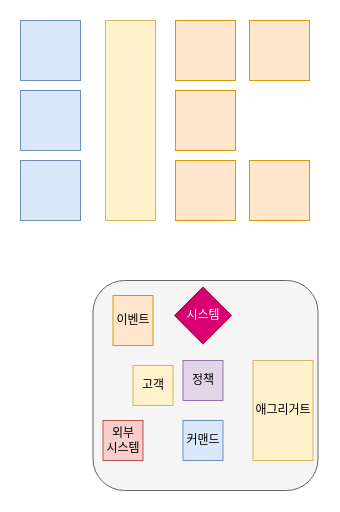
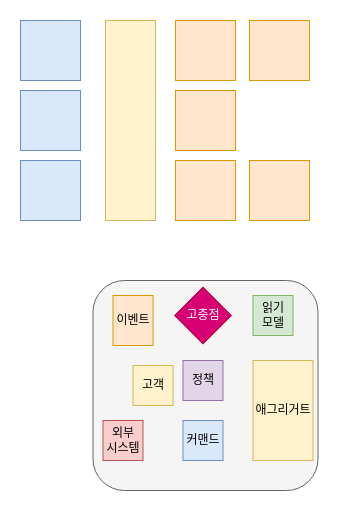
  <mxCell id="0" />
  <mxCell id="1" parent="0" />
  <mxCell id="2" value="" style="rounded=1;whiteSpace=wrap;html=1;fillColor=#f5f5f5;fontColor=#333333;strokeColor=#666666;" vertex="1" parent="1"><mxGeometry x="92.5" y="280" width="225" height="210" as="geometry" /></mxCell>
  <mxCell id="3" value="" style="whiteSpace=wrap;html=1;aspect=fixed;fillColor=#dae8fc;strokeColor=#6c8ebf;" vertex="1" parent="1"><mxGeometry x="20" y="160" width="60" height="60" as="geometry" /></mxCell>
  <mxCell id="4" value="이벤트" style="whiteSpace=wrap;html=1;aspect=fixed;fillColor=#ffe6cc;strokeColor=#d79b00;" vertex="1" parent="1"><mxGeometry x="112.5" y="295" width="40" height="50" as="geometry" /></mxCell>
  <mxCell id="5" value="" style="whiteSpace=wrap;html=1;aspect=fixed;fillColor=#dae8fc;strokeColor=#6c8ebf;" vertex="1" parent="1"><mxGeometry x="20" y="20" width="60" height="60" as="geometry" /></mxCell>
  <mxCell id="6" value="" style="whiteSpace=wrap;html=1;aspect=fixed;fillColor=#d80073;strokeColor=#A50040;rotation=45;fontColor=#ffffff;" vertex="1" parent="1"><mxGeometry x="182.5" y="295" width="40" height="40" as="geometry" /></mxCell>
- <mxCell id="7" value="시스템" style="text;html=1;align=center;verticalAlign=middle;whiteSpace=wrap;rounded=0;fontColor=#FFFFFF;" vertex="1" parent="1"><mxGeometry x="172.5" y="300" width="60" height="30" as="geometry" /></mxCell>
+ <mxCell id="7" value="고충점" style="text;html=1;align=center;verticalAlign=middle;whiteSpace=wrap;rounded=0;fontColor=#FFFFFF;" vertex="1" parent="1"><mxGeometry x="172.5" y="300" width="60" height="30" as="geometry" /></mxCell>
  <mxCell id="8" value="커맨드" style="whiteSpace=wrap;html=1;aspect=fixed;fillColor=#dae8fc;strokeColor=#6c8ebf;" vertex="1" parent="1"><mxGeometry x="182.5" y="420" width="40" height="40" as="geometry" /></mxCell>
  <mxCell id="9" value="고객" style="whiteSpace=wrap;html=1;aspect=fixed;fillColor=#fff2cc;strokeColor=#d6b656;" vertex="1" parent="1"><mxGeometry x="132.5" y="365" width="40" height="40" as="geometry" /></mxCell>
  <mxCell id="10" value="" style="whiteSpace=wrap;html=1;aspect=fixed;fillColor=#dae8fc;strokeColor=#6c8ebf;" vertex="1" parent="1"><mxGeometry x="20" y="90" width="60" height="60" as="geometry" /></mxCell>
  <mxCell id="11" value="정책" style="whiteSpace=wrap;html=1;aspect=fixed;fillColor=#e1d5e7;strokeColor=#9673a6;" vertex="1" parent="1"><mxGeometry x="182.5" y="360" width="40" height="40" as="geometry" /></mxCell>
+ <mxCell id="12" value="읽기&lt;div&gt;모델&lt;/div&gt;" style="whiteSpace=wrap;html=1;aspect=fixed;fillColor=#d5e8d4;strokeColor=#82b366;" vertex="1" parent="1"><mxGeometry x="252.5" y="295" width="40" height="40" as="geometry" /></mxCell>
  <mxCell id="13" value="외부&lt;div&gt;시스템&lt;/div&gt;" style="whiteSpace=wrap;html=1;aspect=fixed;fillColor=#f8cecc;strokeColor=#b85450;" vertex="1" parent="1"><mxGeometry x="102.5" y="420" width="40" height="40" as="geometry" /></mxCell>
  <mxCell id="14" value="" style="rounded=0;whiteSpace=wrap;html=1;fillColor=#fff2cc;strokeColor=#d6b656;" vertex="1" parent="1"><mxGeometry x="105" y="20" width="50" height="200" as="geometry" /></mxCell>
  <mxCell id="15" value="" style="whiteSpace=wrap;html=1;aspect=fixed;fillColor=#ffe6cc;strokeColor=#d79b00;" vertex="1" parent="1"><mxGeometry x="175" y="90" width="60" height="60" as="geometry" /></mxCell>
  <mxCell id="16" value="" style="whiteSpace=wrap;html=1;aspect=fixed;fillColor=#ffe6cc;strokeColor=#d79b00;" vertex="1" parent="1"><mxGeometry x="175" y="20" width="60" height="60" as="geometry" /></mxCell>
  <mxCell id="17" value="" style="whiteSpace=wrap;html=1;aspect=fixed;fillColor=#ffe6cc;strokeColor=#d79b00;" vertex="1" parent="1"><mxGeometry x="175" y="160" width="60" height="60" as="geometry" /></mxCell>
  <mxCell id="18" value="" style="whiteSpace=wrap;html=1;aspect=fixed;fillColor=#ffe6cc;strokeColor=#d79b00;" vertex="1" parent="1"><mxGeometry x="249" y="20" width="60" height="60" as="geometry" /></mxCell>
  <mxCell id="19" value="" style="whiteSpace=wrap;html=1;aspect=fixed;fillColor=#ffe6cc;strokeColor=#d79b00;" vertex="1" parent="1"><mxGeometry x="249" y="160" width="60" height="60" as="geometry" /></mxCell>
  <mxCell id="20" value="애그리거트" style="rounded=0;whiteSpace=wrap;html=1;fillColor=#fff2cc;strokeColor=#d6b656;" vertex="1" parent="1"><mxGeometry x="252.5" y="360" width="60" height="100" as="geometry" /></mxCell>
